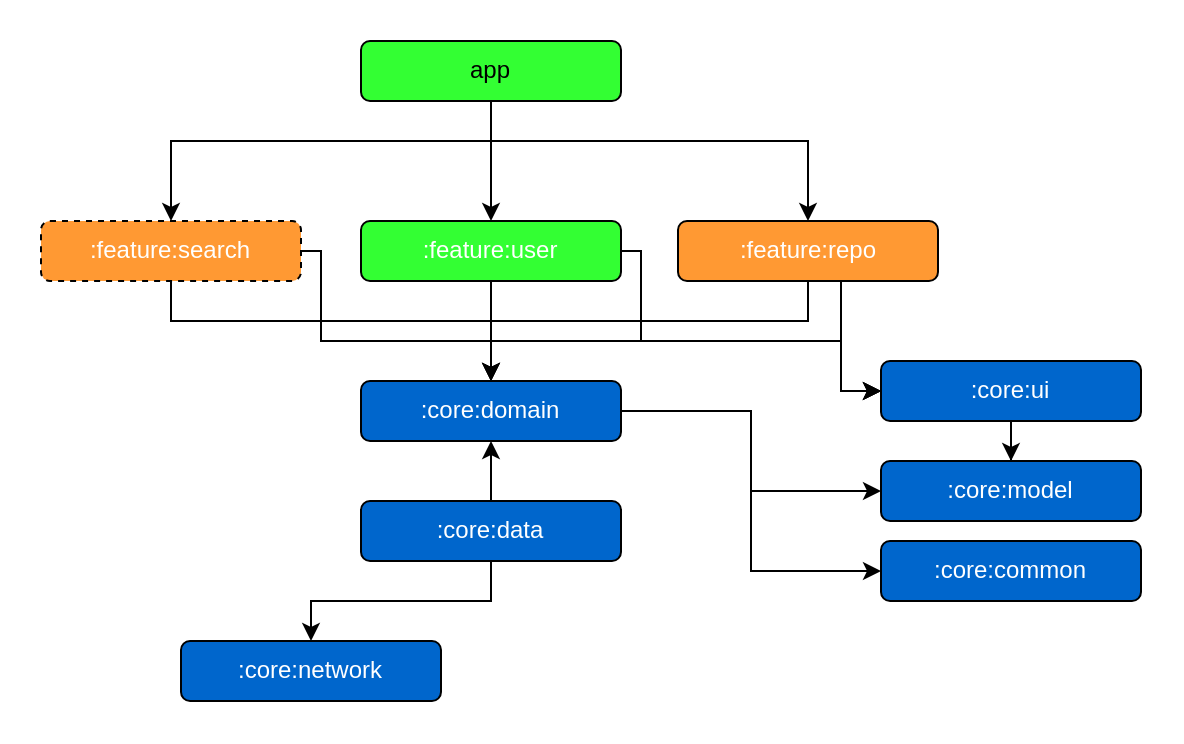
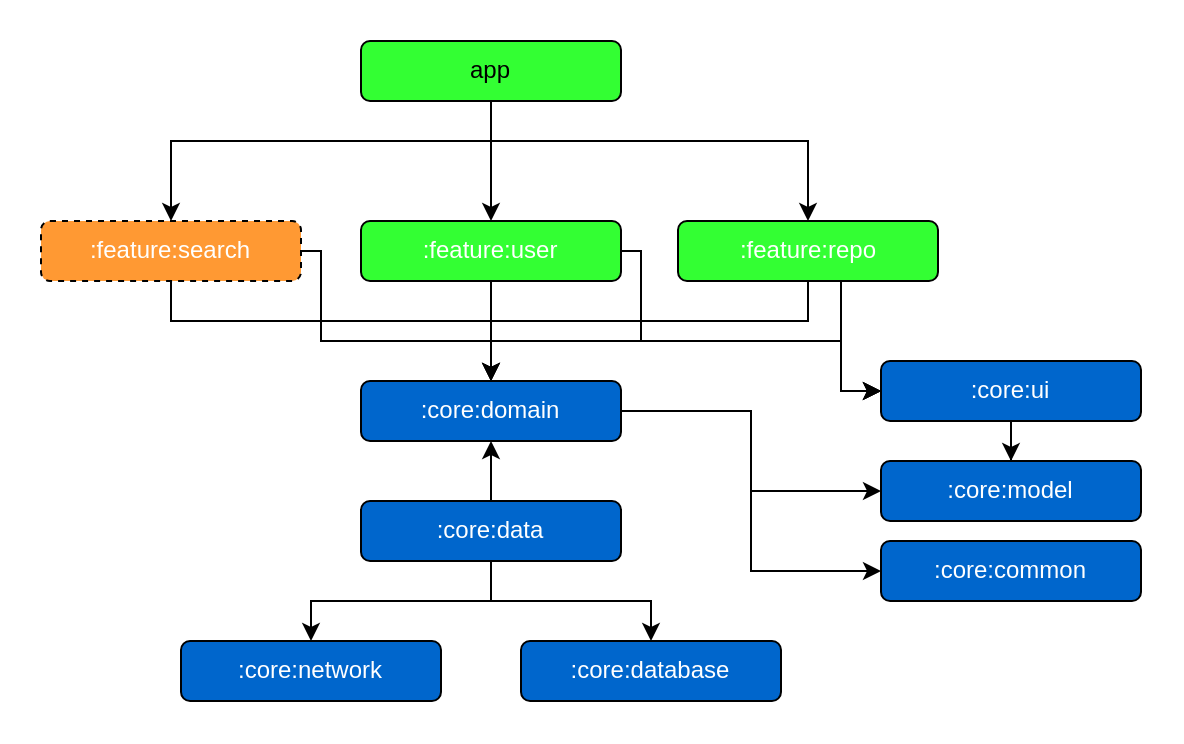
  <mxCell id="0" />
  <mxCell id="1" parent="0" />
  <mxCell id="2" style="edgeStyle=orthogonalEdgeStyle;rounded=0;orthogonalLoop=1;jettySize=auto;html=1;entryX=0.5;entryY=0;entryDx=0;entryDy=0;fontStyle=0" parent="1" source="4" target="17" edge="1"><mxGeometry relative="1" as="geometry" /></mxCell>
  <mxCell id="3" style="edgeStyle=orthogonalEdgeStyle;rounded=0;orthogonalLoop=1;jettySize=auto;html=1;entryX=0;entryY=0.5;entryDx=0;entryDy=0;exitX=1;exitY=0.5;exitDx=0;exitDy=0;fontStyle=0" parent="1" source="4" target="26" edge="1"><mxGeometry relative="1" as="geometry"><Array as="points"><mxPoint x="320" y="125" /><mxPoint x="320" y="170" /><mxPoint x="420" y="170" /><mxPoint x="420" y="195" /></Array></mxGeometry></mxCell>
  <mxCell id="4" value=":feature:user" style="rounded=1;whiteSpace=wrap;html=1;fillColor=#33ff33;fontStyle=0;fontColor=#FFFFFF;" parent="1" vertex="1"><mxGeometry x="180" y="110" width="130" height="30" as="geometry" /></mxCell>
  <mxCell id="5" style="edgeStyle=orthogonalEdgeStyle;rounded=0;orthogonalLoop=1;jettySize=auto;html=1;fontStyle=0" parent="1" source="8" target="4" edge="1"><mxGeometry relative="1" as="geometry" /></mxCell>
  <mxCell id="6" style="edgeStyle=orthogonalEdgeStyle;rounded=0;orthogonalLoop=1;jettySize=auto;html=1;entryX=0.5;entryY=0;entryDx=0;entryDy=0;fontStyle=0" parent="1" source="8" target="14" edge="1"><mxGeometry relative="1" as="geometry"><Array as="points"><mxPoint x="245" y="70" /><mxPoint x="85" y="70" /></Array></mxGeometry></mxCell>
  <mxCell id="7" style="edgeStyle=orthogonalEdgeStyle;rounded=0;orthogonalLoop=1;jettySize=auto;html=1;entryX=0.5;entryY=0;entryDx=0;entryDy=0;fontStyle=0" parent="1" source="8" target="11" edge="1"><mxGeometry relative="1" as="geometry"><Array as="points"><mxPoint x="245" y="70" /><mxPoint x="404" y="70" /></Array></mxGeometry></mxCell>
  <mxCell id="8" value="app" style="rounded=1;whiteSpace=wrap;html=1;fillColor=#33FF33;fontStyle=0" parent="1" vertex="1"><mxGeometry x="180" y="20" width="130" height="30" as="geometry" /></mxCell>
  <mxCell id="9" style="edgeStyle=orthogonalEdgeStyle;rounded=0;orthogonalLoop=1;jettySize=auto;html=1;fontStyle=0" parent="1" source="11" target="17" edge="1"><mxGeometry relative="1" as="geometry"><Array as="points"><mxPoint x="404" y="160" /><mxPoint x="245" y="160" /></Array></mxGeometry></mxCell>
  <mxCell id="10" style="edgeStyle=orthogonalEdgeStyle;rounded=0;orthogonalLoop=1;jettySize=auto;html=1;entryX=0;entryY=0.5;entryDx=0;entryDy=0;fontStyle=0" parent="1" source="11" target="26" edge="1"><mxGeometry relative="1" as="geometry"><Array as="points"><mxPoint x="420" y="195" /></Array></mxGeometry></mxCell>
- <mxCell id="11" value=":feature:repo" style="rounded=1;whiteSpace=wrap;html=1;fillColor=#FF9933;fontStyle=0;fontColor=#FFFFFF;" parent="1" vertex="1"><mxGeometry x="338.5" y="110" width="130" height="30" as="geometry" /></mxCell>
+ <mxCell id="11" value=":feature:repo" style="rounded=1;whiteSpace=wrap;html=1;fillColor=#33ff33;fontStyle=0;fontColor=#FFFFFF;" parent="1" vertex="1"><mxGeometry x="338.5" y="110" width="130" height="30" as="geometry" /></mxCell>
  <mxCell id="12" style="edgeStyle=orthogonalEdgeStyle;rounded=0;orthogonalLoop=1;jettySize=auto;html=1;fontStyle=0" parent="1" source="14" target="17" edge="1"><mxGeometry relative="1" as="geometry"><Array as="points"><mxPoint x="85" y="160" /><mxPoint x="245" y="160" /></Array></mxGeometry></mxCell>
  <mxCell id="13" style="edgeStyle=orthogonalEdgeStyle;rounded=0;orthogonalLoop=1;jettySize=auto;html=1;entryX=0;entryY=0.5;entryDx=0;entryDy=0;exitX=1;exitY=0.5;exitDx=0;exitDy=0;fontStyle=0" parent="1" source="14" target="26" edge="1"><mxGeometry relative="1" as="geometry"><Array as="points"><mxPoint x="160" y="125" /><mxPoint x="160" y="170" /><mxPoint x="420" y="170" /><mxPoint x="420" y="195" /></Array></mxGeometry></mxCell>
  <mxCell id="14" value=":feature:search" style="rounded=1;whiteSpace=wrap;html=1;fillColor=#FF9933;fontStyle=0;fontColor=#FFFFFF;dashed=1;" parent="1" vertex="1"><mxGeometry x="20" y="110" width="130" height="30" as="geometry" /></mxCell>
  <mxCell id="15" style="edgeStyle=orthogonalEdgeStyle;rounded=0;orthogonalLoop=1;jettySize=auto;html=1;entryX=0;entryY=0.5;entryDx=0;entryDy=0;fontStyle=0" parent="1" source="17" target="19" edge="1"><mxGeometry relative="1" as="geometry" /></mxCell>
  <mxCell id="16" style="edgeStyle=orthogonalEdgeStyle;rounded=0;orthogonalLoop=1;jettySize=auto;html=1;entryX=0;entryY=0.5;entryDx=0;entryDy=0;fontStyle=0" parent="1" source="17" target="20" edge="1"><mxGeometry relative="1" as="geometry" /></mxCell>
  <mxCell id="17" value=":core:domain" style="rounded=1;whiteSpace=wrap;html=1;fontStyle=0;fillColor=#0066CC;fontColor=#FFFFFF;" parent="1" vertex="1"><mxGeometry x="180" y="190" width="130" height="30" as="geometry" /></mxCell>
  <mxCell id="18" value=":core:network" style="rounded=1;whiteSpace=wrap;html=1;fontStyle=0;fillColor=#0066CC;fontColor=#FFFFFF;" parent="1" vertex="1"><mxGeometry x="90" y="320" width="130" height="30" as="geometry" /></mxCell>
  <mxCell id="19" value=":core:model" style="rounded=1;whiteSpace=wrap;html=1;fontStyle=0;fillColor=#0066CC;fontColor=#FFFFFF;" parent="1" vertex="1"><mxGeometry x="440" y="230" width="130" height="30" as="geometry" /></mxCell>
  <mxCell id="20" value=":core:common" style="rounded=1;whiteSpace=wrap;html=1;fontStyle=0;fillColor=#0066CC;fontColor=#FFFFFF;" parent="1" vertex="1"><mxGeometry x="440" y="270" width="130" height="30" as="geometry" /></mxCell>
  <mxCell id="21" style="edgeStyle=orthogonalEdgeStyle;rounded=0;orthogonalLoop=1;jettySize=auto;html=1;entryX=0.5;entryY=0;entryDx=0;entryDy=0;fontStyle=0" parent="1" source="24" target="18" edge="1"><mxGeometry relative="1" as="geometry" /></mxCell>
+ <mxCell id="22" style="edgeStyle=orthogonalEdgeStyle;rounded=0;orthogonalLoop=1;jettySize=auto;html=1;entryX=0.5;entryY=0;entryDx=0;entryDy=0;fontStyle=0" parent="1" source="24" target="27" edge="1"><mxGeometry relative="1" as="geometry" /></mxCell>
  <mxCell id="23" value="" style="edgeStyle=orthogonalEdgeStyle;rounded=0;orthogonalLoop=1;jettySize=auto;html=1;fontStyle=0" parent="1" source="24" target="17" edge="1"><mxGeometry relative="1" as="geometry" /></mxCell>
  <mxCell id="24" value=":core:data" style="rounded=1;whiteSpace=wrap;html=1;fontStyle=0;fillColor=#0066CC;fontColor=#FFFFFF;" parent="1" vertex="1"><mxGeometry x="180" y="250" width="130" height="30" as="geometry" /></mxCell>
  <mxCell id="25" style="edgeStyle=orthogonalEdgeStyle;rounded=0;orthogonalLoop=1;jettySize=auto;html=1;fontStyle=0" parent="1" source="26" target="19" edge="1"><mxGeometry relative="1" as="geometry" /></mxCell>
  <mxCell id="26" value=":core:ui" style="rounded=1;whiteSpace=wrap;html=1;fontStyle=0;fillColor=#0066CC;fontColor=#FFFFFF;" parent="1" vertex="1"><mxGeometry x="440" y="180" width="130" height="30" as="geometry" /></mxCell>
+ <mxCell id="27" value=":core:database" style="rounded=1;whiteSpace=wrap;html=1;fontStyle=0;fillColor=#0066CC;fontColor=#FFFFFF;" parent="1" vertex="1"><mxGeometry x="260" y="320" width="130" height="30" as="geometry" /></mxCell>
